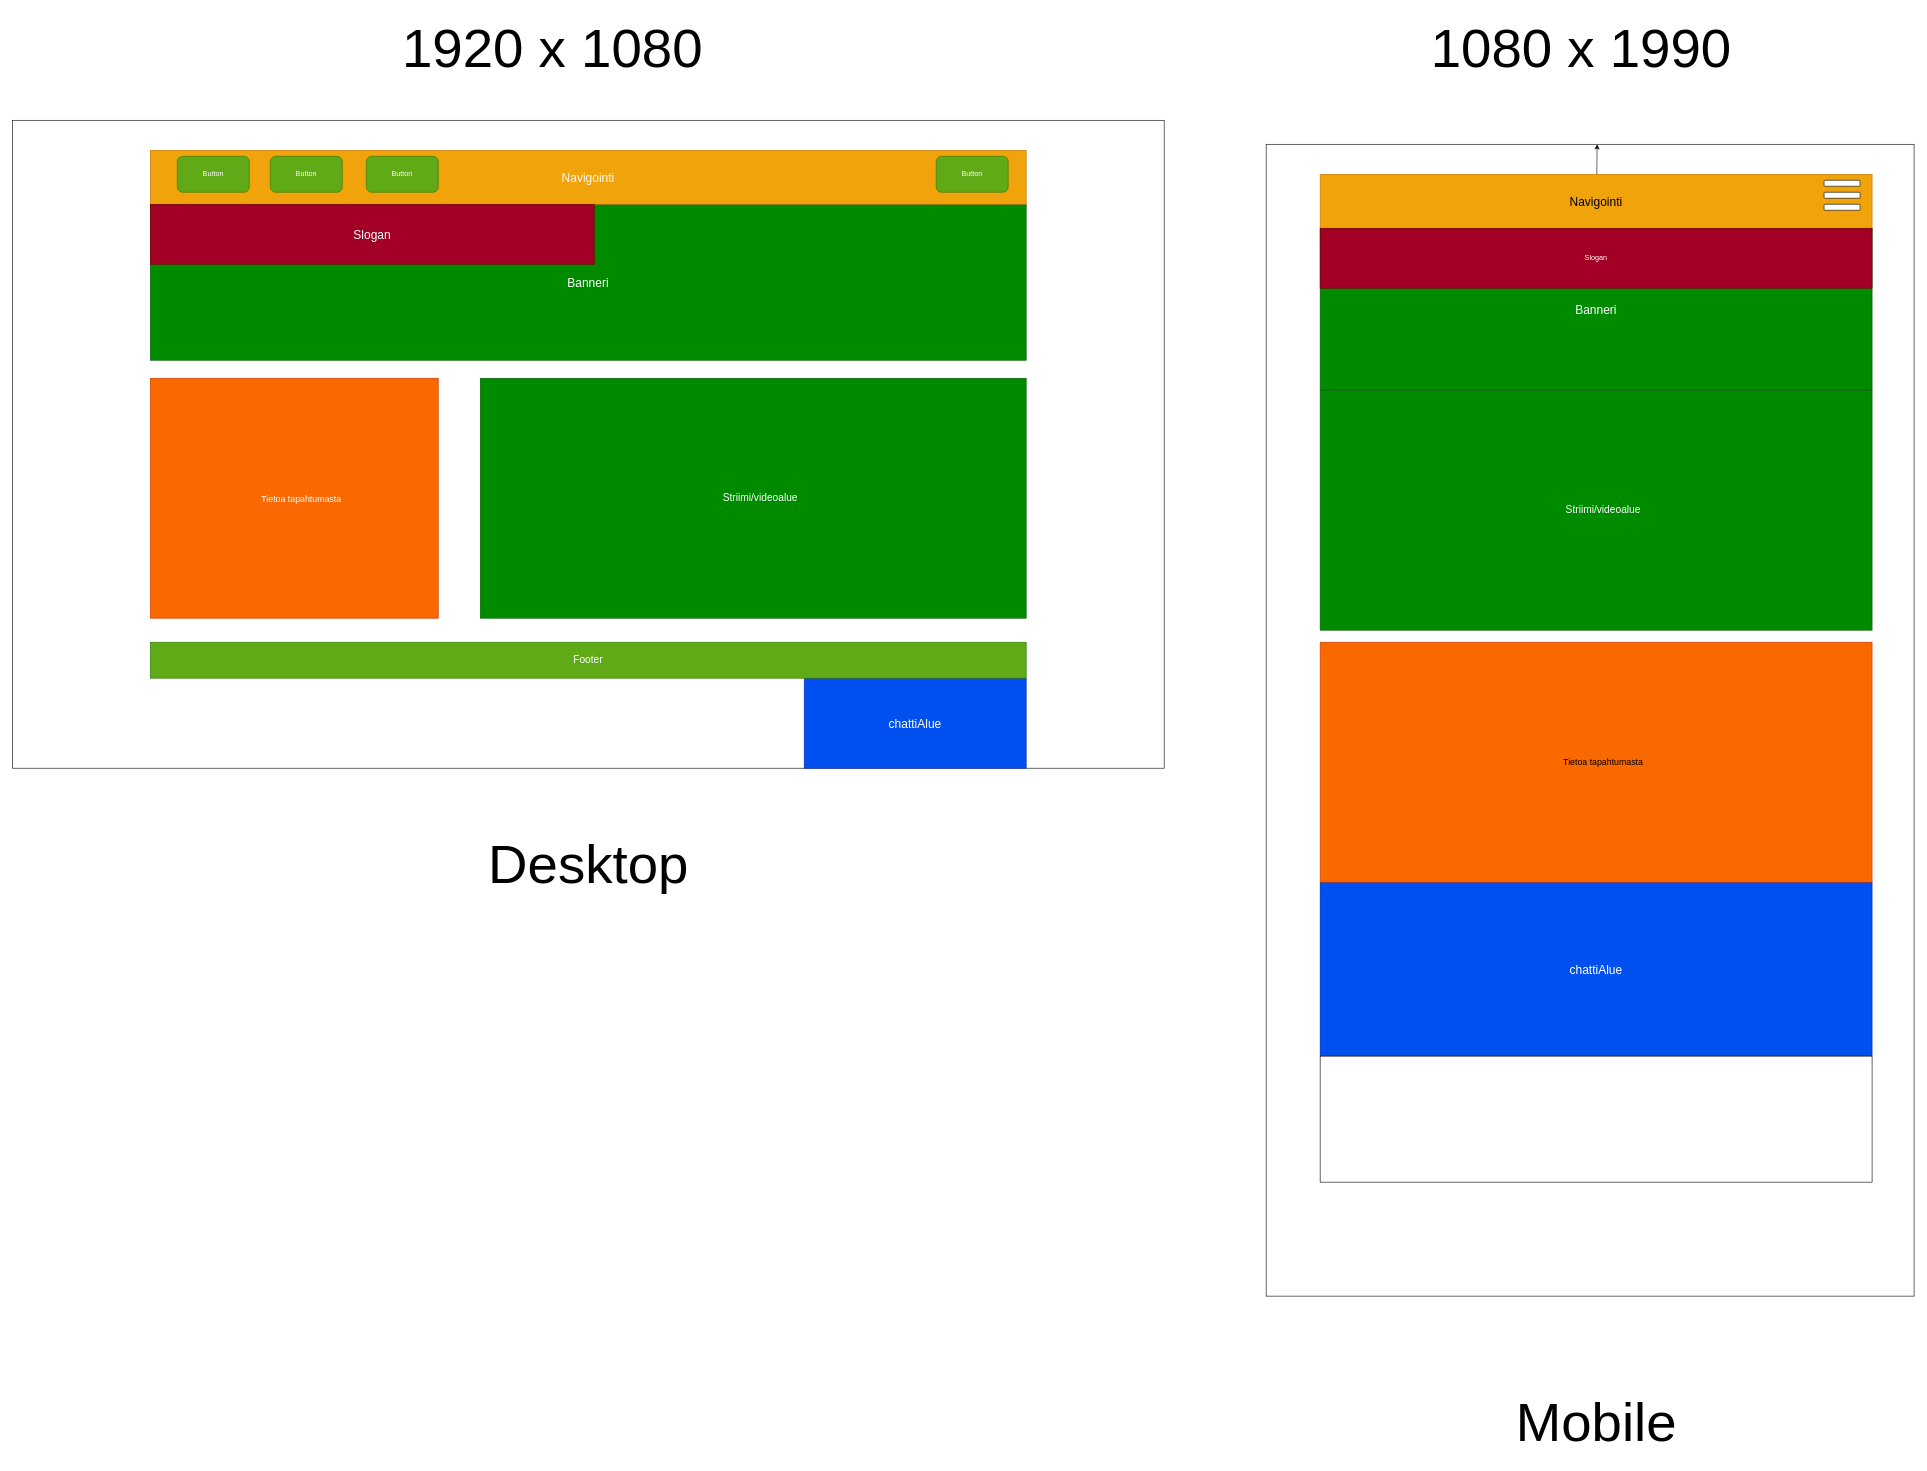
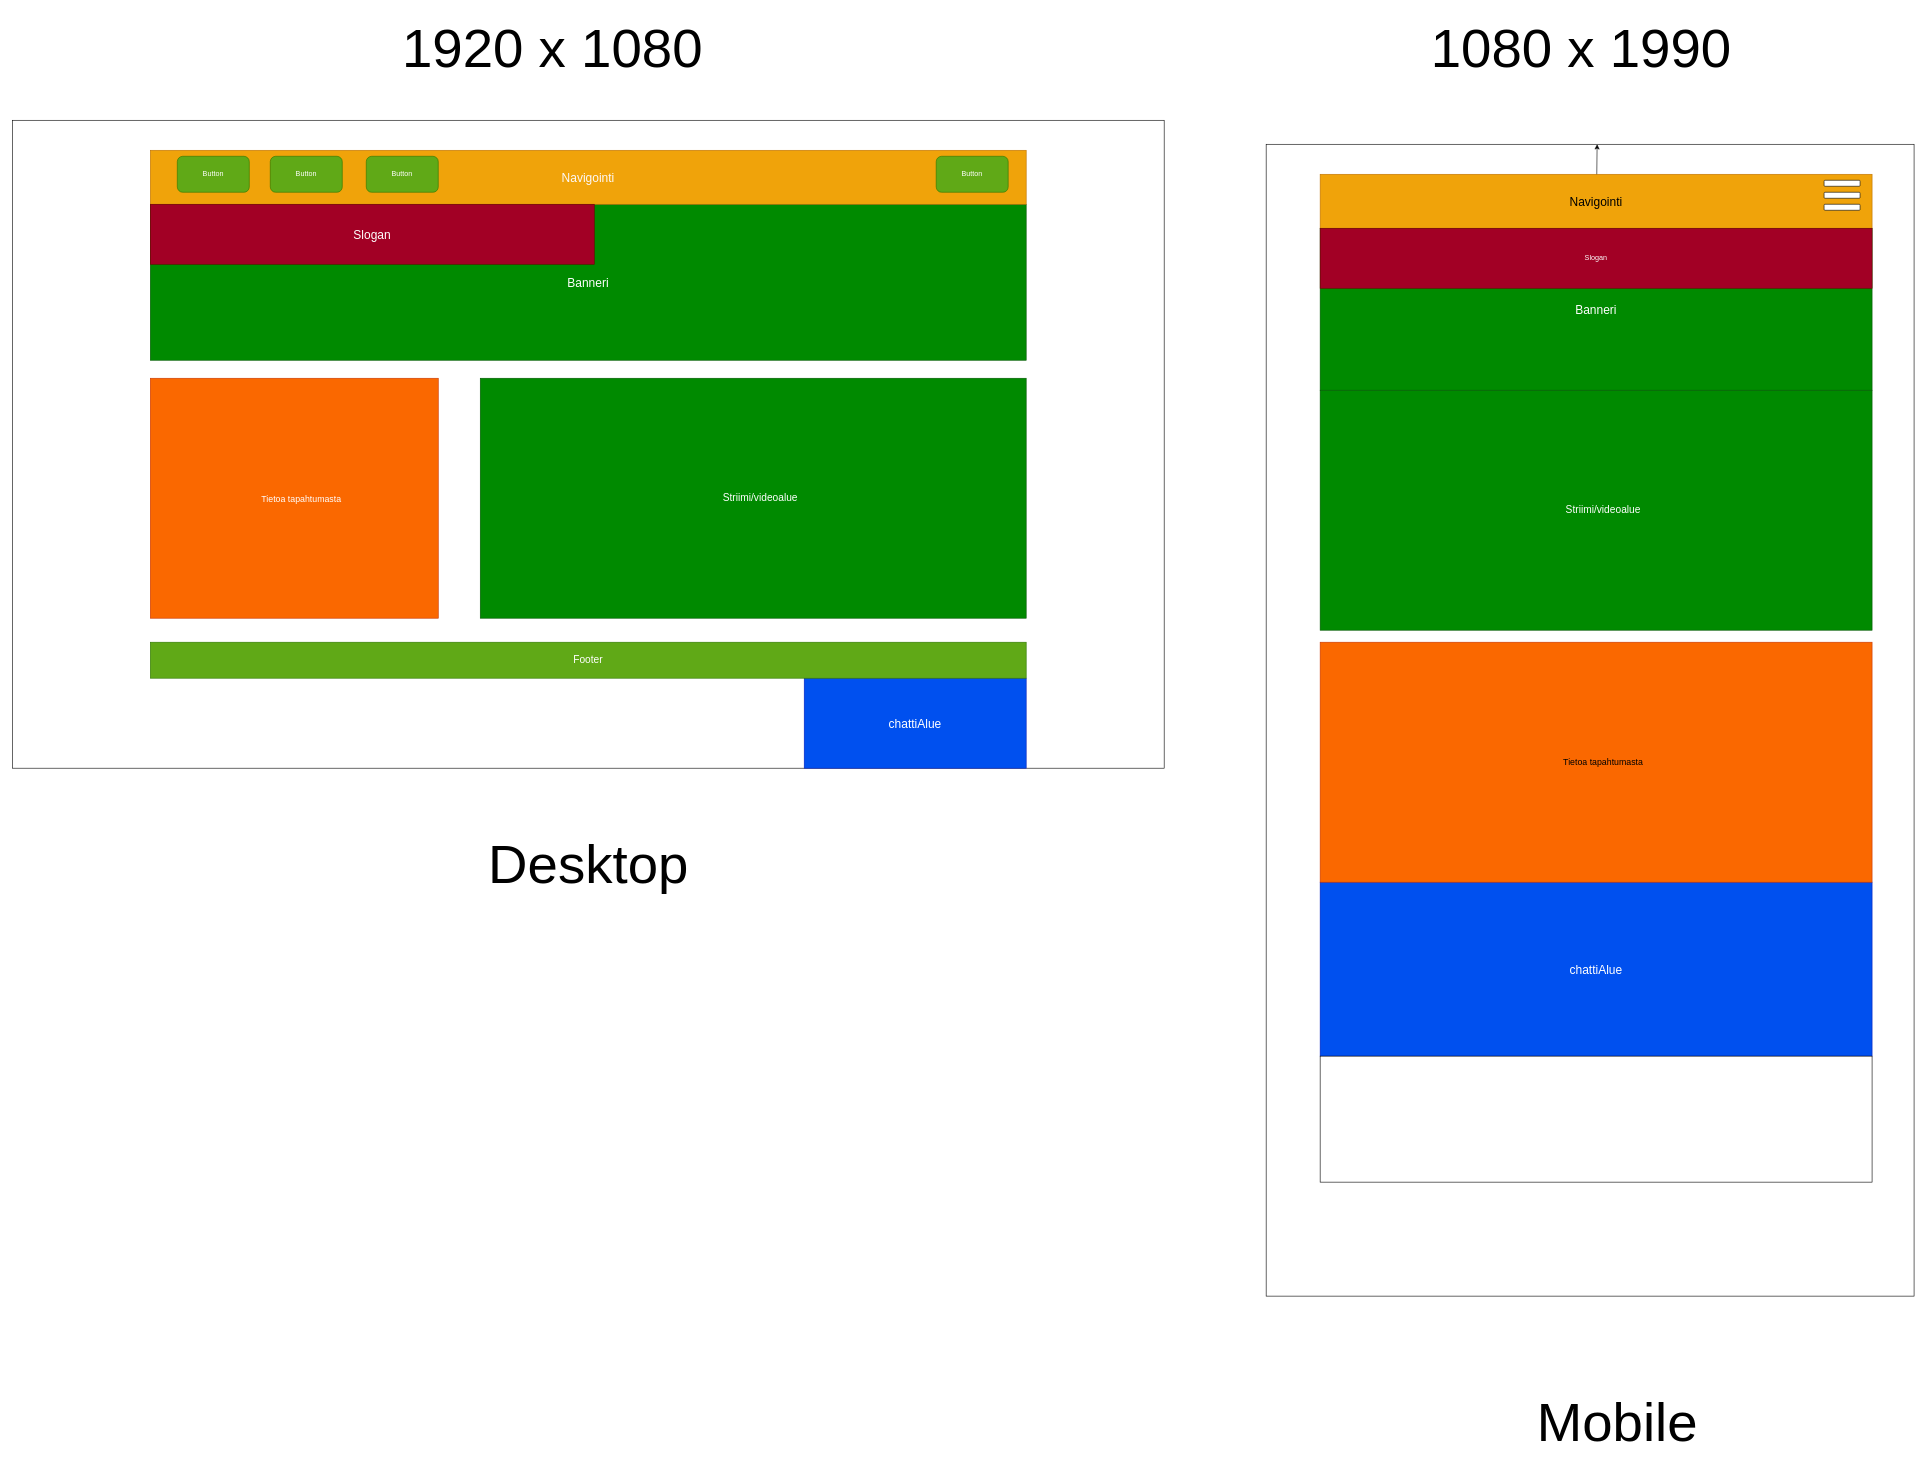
  <mxCell id="0" />
  <mxCell id="1" parent="0" />
  <mxCell id="2" value="" style="rounded=0;whiteSpace=wrap;html=1;" parent="1" vertex="1"><mxGeometry x="20" y="200" width="1920" height="1080" as="geometry" /></mxCell>
  <mxCell id="3" value="&lt;font style=&quot;font-size: 20px;&quot;&gt;Banneri&lt;/font&gt;" style="rounded=0;whiteSpace=wrap;html=1;fillColor=#008a00;fontColor=#ffffff;strokeColor=#005700;" parent="1" vertex="1"><mxGeometry x="250" y="340" width="1460" height="260" as="geometry" /></mxCell>
  <mxCell id="4" value="&lt;font color=&quot;#fcf8f8&quot; style=&quot;font-size: 20px;&quot;&gt;Navigointi&lt;/font&gt;" style="rounded=0;whiteSpace=wrap;html=1;fillColor=#f0a30a;fontColor=#000000;strokeColor=#BD7000;" parent="1" vertex="1"><mxGeometry x="250" y="250" width="1460" height="90" as="geometry" /></mxCell>
  <mxCell id="5" value="chattiAlue" style="rounded=0;whiteSpace=wrap;html=1;fontSize=20;fillColor=#0050ef;fontColor=#ffffff;strokeColor=#001DBC;" parent="1" vertex="1"><mxGeometry x="1340" y="1130" width="370" height="150" as="geometry" /></mxCell>
  <mxCell id="6" value="&lt;font style=&quot;font-size: 20px;&quot;&gt;Slogan&lt;/font&gt;" style="rounded=0;whiteSpace=wrap;html=1;fillColor=#a20025;fontColor=#ffffff;strokeColor=#6F0000;" parent="1" vertex="1"><mxGeometry x="250" y="340" width="740" height="100" as="geometry" /></mxCell>
  <mxCell id="7" value="&lt;p style=&quot;margin: 0in 0in 0in 0.25in; font-family: &amp;quot;Times New Roman&amp;quot;, serif; text-align: start; vertical-align: baseline;&quot;&gt;&lt;span style=&quot;font-family: Arial, sans-serif;&quot; lang=&quot;FI&quot;&gt;&lt;font style=&quot;font-size: 17px;&quot; color=&quot;#ffffff&quot;&gt;Striimi/videoalue&lt;/font&gt;&lt;/span&gt;&lt;/p&gt;" style="rounded=0;whiteSpace=wrap;html=1;rotation=0;fillColor=#008a00;fontColor=#ffffff;strokeColor=#005700;" parent="1" vertex="1"><mxGeometry x="800" y="630" width="910" height="400" as="geometry" /></mxCell>
  <mxCell id="8" value="&lt;p style=&quot;margin: 0in 0in 0in 0.25in; font-size: 12pt; font-family: &amp;quot;Times New Roman&amp;quot;, serif; text-align: start; vertical-align: baseline;&quot;&gt;&lt;span style=&quot;font-size: 11pt; font-family: Arial, sans-serif;&quot; lang=&quot;FI&quot;&gt;&lt;font color=&quot;#ffffff&quot;&gt;Tietoa tapahtumasta&lt;/font&gt;&lt;font color=&quot;#000000&quot;&gt;&lt;/font&gt;&lt;/span&gt;&lt;/p&gt;" style="rounded=0;whiteSpace=wrap;html=1;fontSize=17;fillColor=#fa6800;strokeColor=#C73500;fontColor=#000000;" parent="1" vertex="1"><mxGeometry x="250" y="630" width="480" height="400" as="geometry" /></mxCell>
  <mxCell id="9" value="Footer" style="rounded=0;whiteSpace=wrap;html=1;fontSize=17;fontColor=#ffffff;fillColor=#60a917;strokeColor=#2D7600;" parent="1" vertex="1"><mxGeometry x="250" y="1070" width="1460" height="60" as="geometry" /></mxCell>
  <mxCell id="10" value="" style="rounded=0;whiteSpace=wrap;html=1;" parent="1" vertex="1"><mxGeometry x="2110" y="240" width="1080" height="1920" as="geometry" /></mxCell>
  <mxCell id="11" value="&lt;font style=&quot;font-size: 20px;&quot;&gt;Banneri&lt;/font&gt;" style="rounded=0;whiteSpace=wrap;html=1;fillColor=#008a00;fontColor=#ffffff;strokeColor=#005700;" parent="1" vertex="1"><mxGeometry x="2200" y="380" width="920" height="270" as="geometry" /></mxCell>
  <mxCell id="12" style="edgeStyle=none;html=1;exitX=0.5;exitY=1;exitDx=0;exitDy=0;" edge="1" parent="1" source="13" target="10"><mxGeometry relative="1" as="geometry" /></mxCell>
  <mxCell id="13" value="&lt;font style=&quot;font-size: 20px;&quot;&gt;Navigointi&lt;/font&gt;" style="rounded=0;whiteSpace=wrap;html=1;fillColor=#f0a30a;fontColor=#000000;strokeColor=#BD7000;" parent="1" vertex="1"><mxGeometry x="2200" y="290" width="920" height="90" as="geometry" /></mxCell>
  <mxCell id="14" value="chattiAlue" style="rounded=0;whiteSpace=wrap;html=1;fontSize=20;fillColor=#0050ef;fontColor=#ffffff;strokeColor=#001DBC;" parent="1" vertex="1"><mxGeometry x="2200" y="1470" width="920" height="290" as="geometry" /></mxCell>
  <mxCell id="15" value="Slogan" style="rounded=0;whiteSpace=wrap;html=1;fillColor=#a20025;fontColor=#ffffff;strokeColor=#6F0000;" parent="1" vertex="1"><mxGeometry x="2200" y="380" width="920" height="100" as="geometry" /></mxCell>
  <mxCell id="16" value="&lt;p style=&quot;margin: 0in 0in 0in 0.25in; font-family: &amp;quot;Times New Roman&amp;quot;, serif; text-align: start; vertical-align: baseline;&quot;&gt;&lt;span style=&quot;font-family: Arial, sans-serif;&quot; lang=&quot;FI&quot;&gt;&lt;font style=&quot;font-size: 17px;&quot; color=&quot;#ffffff&quot;&gt;Striimi/videoalue&lt;/font&gt;&lt;/span&gt;&lt;/p&gt;" style="rounded=0;whiteSpace=wrap;html=1;rotation=0;fillColor=#008a00;fontColor=#ffffff;strokeColor=#005700;" parent="1" vertex="1"><mxGeometry x="2200" y="650" width="920" height="400" as="geometry" /></mxCell>
  <mxCell id="17" value="&lt;p style=&quot;margin: 0in 0in 0in 0.25in; font-size: 12pt; font-family: &amp;quot;Times New Roman&amp;quot;, serif; text-align: start; vertical-align: baseline;&quot;&gt;&lt;span style=&quot;font-size: 11pt; font-family: Arial, sans-serif;&quot; lang=&quot;FI&quot;&gt;Tietoa tapahtumasta&lt;font color=&quot;#000000&quot;&gt;&lt;/font&gt;&lt;/span&gt;&lt;/p&gt;" style="rounded=0;whiteSpace=wrap;html=1;fontSize=17;fillColor=#fa6800;strokeColor=#C73500;fontColor=#000000;" parent="1" vertex="1"><mxGeometry x="2200" y="1070" width="920" height="400" as="geometry" /></mxCell>
  <mxCell id="18" value="Footer" style="rounded=0;whiteSpace=wrap;html=1;fontSize=17;fontColor=#FFFFFF;" parent="1" vertex="1"><mxGeometry x="2200" y="1760" width="920" height="210" as="geometry" /></mxCell>
  <mxCell id="19" value="&lt;font style=&quot;font-size: 91px;&quot;&gt;Desktop&lt;/font&gt;" style="text;html=1;align=center;verticalAlign=middle;resizable=0;points=[];autosize=1;strokeColor=none;fillColor=none;" parent="1" vertex="1"><mxGeometry x="800" y="1380" width="360" height="120" as="geometry" /></mxCell>
- <mxCell id="20" value="&lt;font style=&quot;font-size: 91px;&quot;&gt;Mobile&lt;/font&gt;" style="text;html=1;align=center;verticalAlign=middle;resizable=0;points=[];autosize=1;strokeColor=none;fillColor=none;" parent="1" vertex="1"><mxGeometry x="2515" y="2310" width="290" height="120" as="geometry" /></mxCell>
+ <mxCell id="20" value="&lt;font style=&quot;font-size: 91px;&quot;&gt;Mobile&lt;/font&gt;" style="text;html=1;align=center;verticalAlign=middle;resizable=0;points=[];autosize=1;strokeColor=none;fillColor=none;" parent="1" vertex="1"><mxGeometry x="2550" y="2310" width="290" height="120" as="geometry" /></mxCell>
  <mxCell id="21" value="&lt;span style=&quot;font-size: 91px;&quot;&gt;1920 x 1080&lt;/span&gt;" style="text;html=1;align=center;verticalAlign=middle;resizable=0;points=[];autosize=1;strokeColor=none;fillColor=none;" parent="1" vertex="1"><mxGeometry x="660" y="20" width="520" height="120" as="geometry" /></mxCell>
  <mxCell id="22" value="&lt;span style=&quot;font-size: 91px;&quot;&gt;1080 x&amp;nbsp;&lt;/span&gt;&lt;span style=&quot;font-size: 91px;&quot;&gt;1990 &amp;nbsp;&lt;/span&gt;" style="text;html=1;align=center;verticalAlign=middle;resizable=0;points=[];autosize=1;strokeColor=none;fillColor=none;" parent="1" vertex="1"><mxGeometry x="2370" y="20" width="580" height="120" as="geometry" /></mxCell>
  <mxCell id="23" value="" style="rounded=1;whiteSpace=wrap;html=1;" vertex="1" parent="1"><mxGeometry x="3040" y="300" width="60" height="10" as="geometry" /></mxCell>
  <mxCell id="24" value="" style="rounded=1;whiteSpace=wrap;html=1;" vertex="1" parent="1"><mxGeometry x="3040" y="320" width="60" height="10" as="geometry" /></mxCell>
  <mxCell id="25" value="" style="rounded=1;whiteSpace=wrap;html=1;" vertex="1" parent="1"><mxGeometry x="3040" y="340" width="60" height="10" as="geometry" /></mxCell>
  <mxCell id="26" value="Button" style="rounded=1;whiteSpace=wrap;html=1;fillColor=#60a917;fontColor=#ffffff;strokeColor=#2D7600;" vertex="1" parent="1"><mxGeometry x="295" y="260" width="120" height="60" as="geometry" /></mxCell>
  <mxCell id="27" value="Button" style="rounded=1;whiteSpace=wrap;html=1;fillColor=#60a917;fontColor=#ffffff;strokeColor=#2D7600;" vertex="1" parent="1"><mxGeometry x="450" y="260" width="120" height="60" as="geometry" /></mxCell>
  <mxCell id="28" value="Button" style="rounded=1;whiteSpace=wrap;html=1;fillColor=#60a917;fontColor=#ffffff;strokeColor=#2D7600;" vertex="1" parent="1"><mxGeometry x="610" y="260" width="120" height="60" as="geometry" /></mxCell>
  <mxCell id="29" value="Button" style="rounded=1;whiteSpace=wrap;html=1;fillColor=#60a917;fontColor=#ffffff;strokeColor=#2D7600;" vertex="1" parent="1"><mxGeometry x="1560" y="260" width="120" height="60" as="geometry" /></mxCell>
